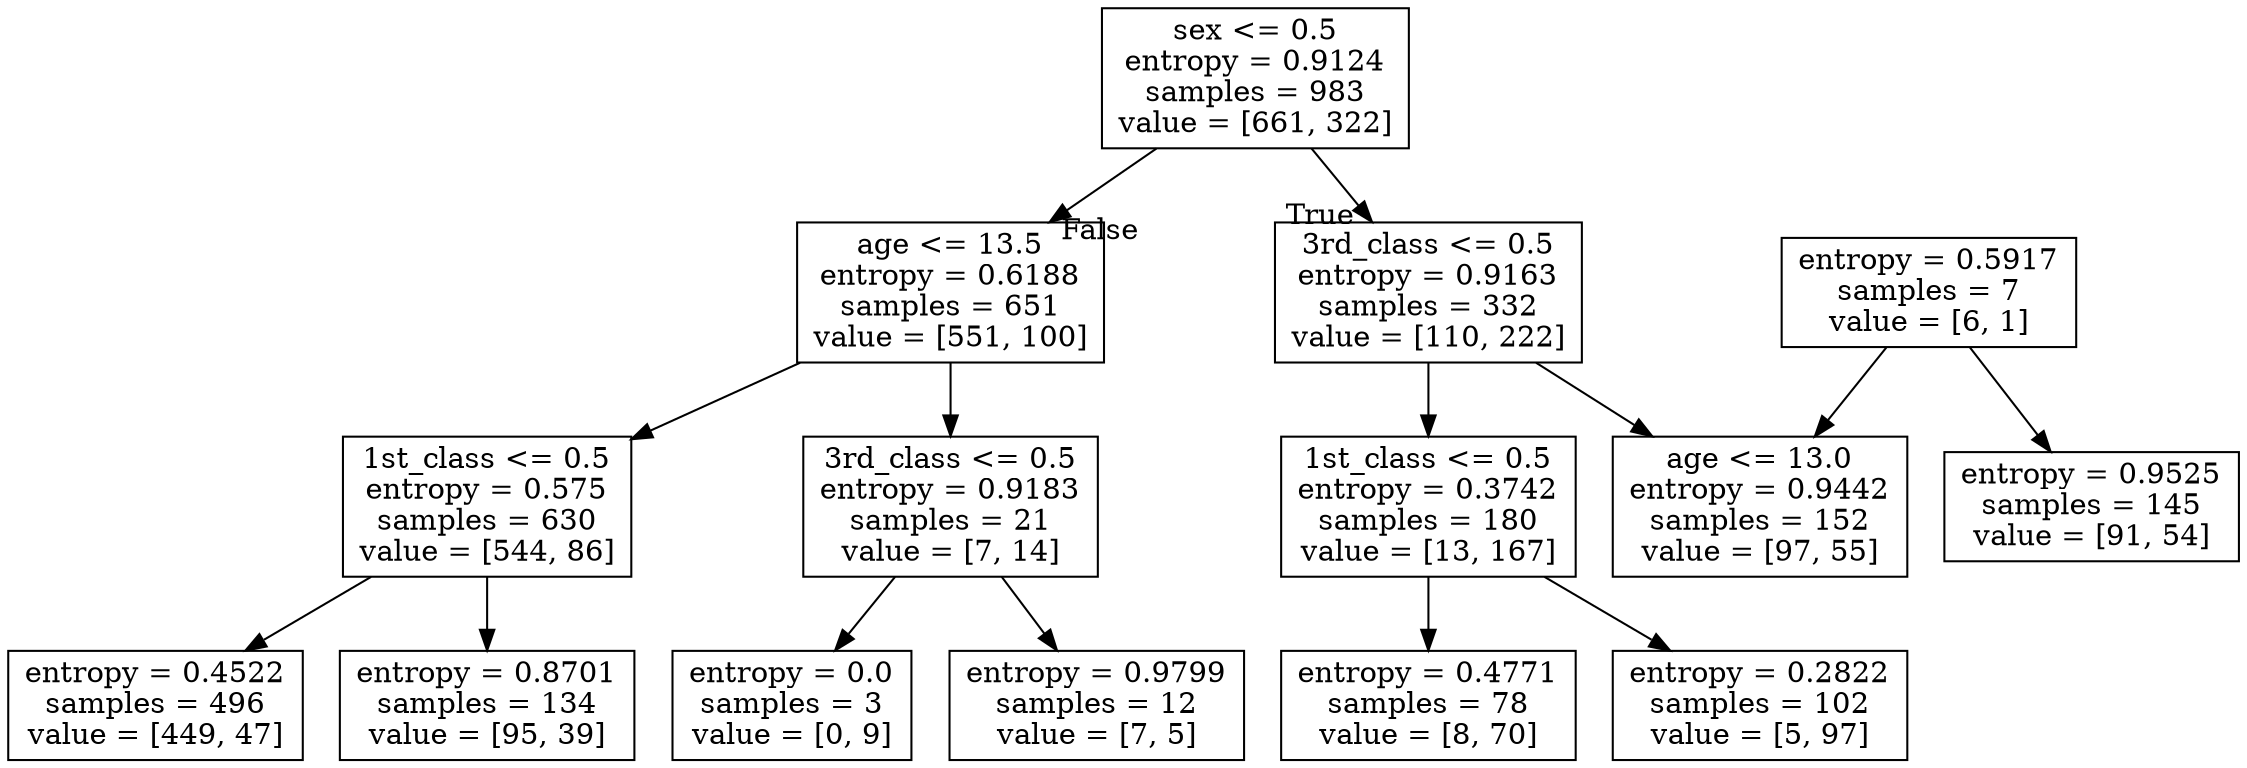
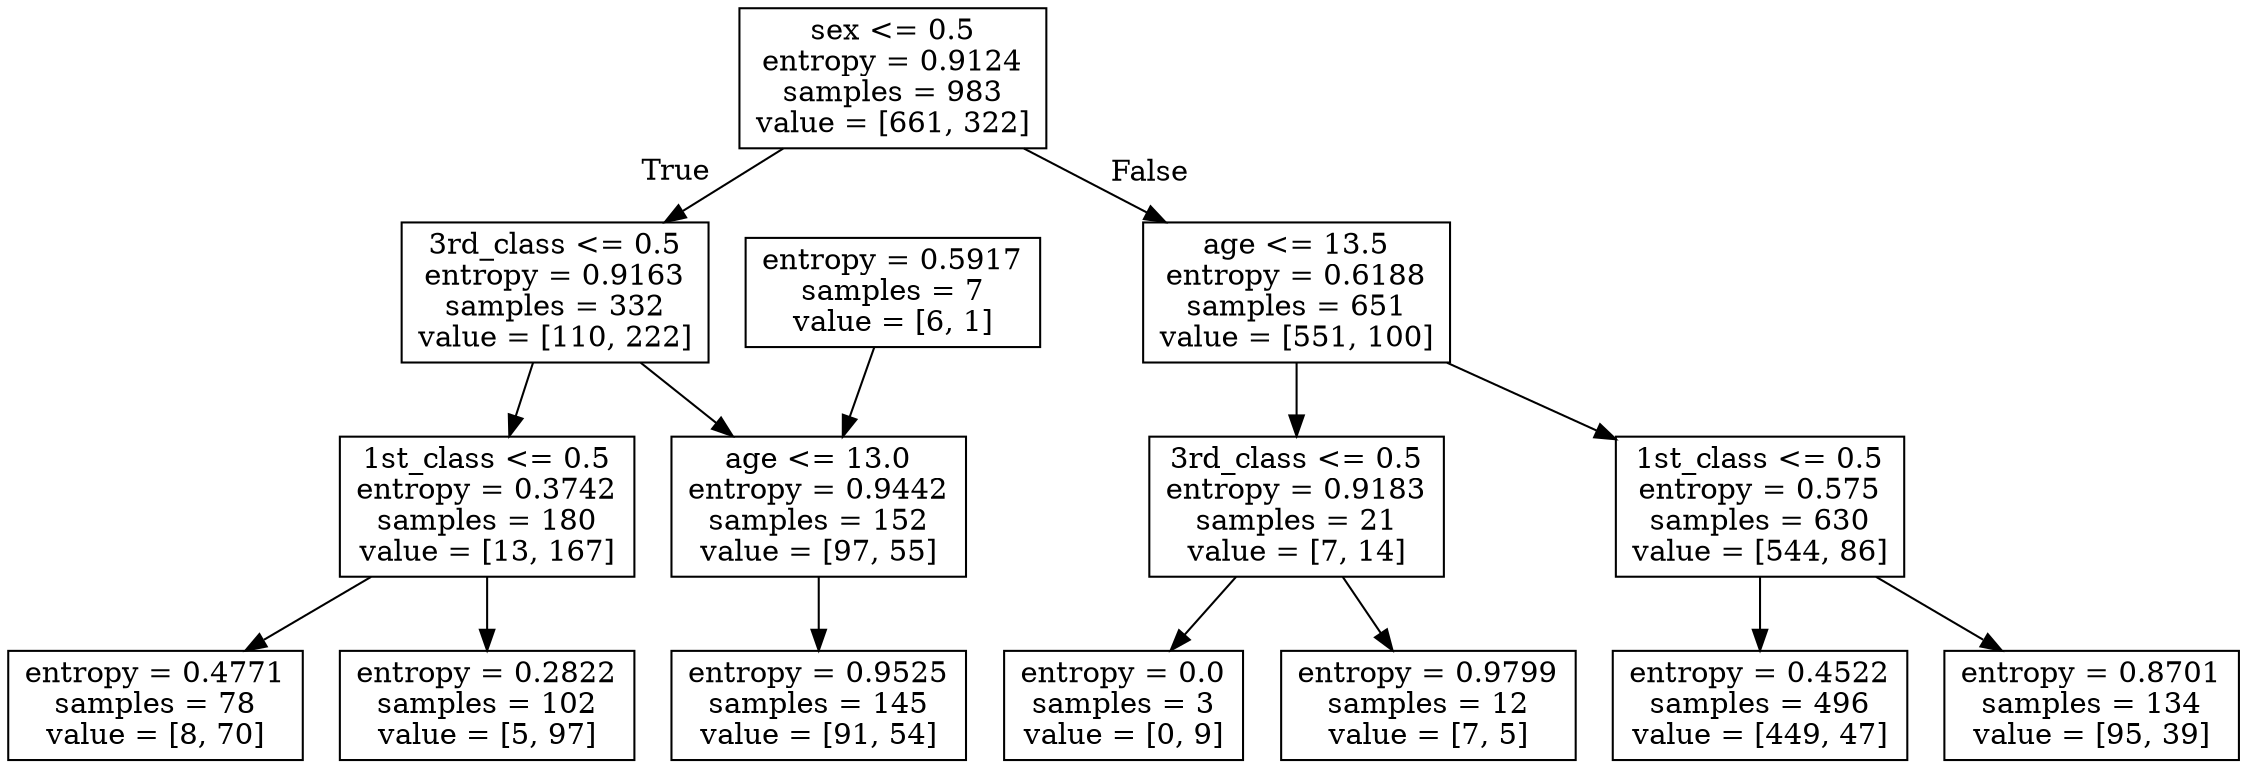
  digraph {
    node [shape=box]
    n1 [label="sex <= 0.5\nentropy = 0.9124\nsamples = 983\nvalue = [661, 322]"]
    n2 [label="3rd_class <= 0.5\nentropy = 0.9163\nsamples = 332\nvalue = [110, 222]"]
    n3 [label="age <= 13.5\nentropy = 0.6188\nsamples = 651\nvalue = [551, 100]"]
    n4 [label="1st_class <= 0.5\nentropy = 0.3742\nsamples = 180\nvalue = [13, 167]"]
    n5 [label="age <= 13.0\nentropy = 0.9442\nsamples = 152\nvalue = [97, 55]"]
    n6 [label="3rd_class <= 0.5\nentropy = 0.9183\nsamples = 21\nvalue = [7, 14]"]
    n7 [label="1st_class <= 0.5\nentropy = 0.575\nsamples = 630\nvalue = [544, 86]"]
    n8 [label="entropy = 0.4771\nsamples = 78\nvalue = [8, 70]"]
    n9 [label="entropy = 0.2822\nsamples = 102\nvalue = [5, 97]"]
    n10 [label="entropy = 0.9525\nsamples = 145\nvalue = [91, 54]"]
    n11 [label="entropy = 0.5917\nsamples = 7\nvalue = [6, 1]"]
    n12 [label="entropy = 0.0\nsamples = 3\nvalue = [0, 9]"]
    n13 [label="entropy = 0.9799\nsamples = 12\nvalue = [7, 5]"]
    n14 [label="entropy = 0.4522\nsamples = 496\nvalue = [449, 47]"]
    n15 [label="entropy = 0.8701\nsamples = 134\nvalue = [95, 39]"]
    n1 -> n2 [headlabel=True labelangle=45 labeldistance=2.5]
    n1 -> n3 [headlabel=False labelangle=-45 labeldistance=2.5]
    n2 -> n4
    n2 -> n5
    n3 -> n6
    n3 -> n7
    n4 -> n8
    n4 -> n9
-   n11 -> n10
+   n5 -> n10
    n6 -> n12
    n6 -> n13
    n7 -> n14
    n7 -> n15
    n11 -> n5
  }
